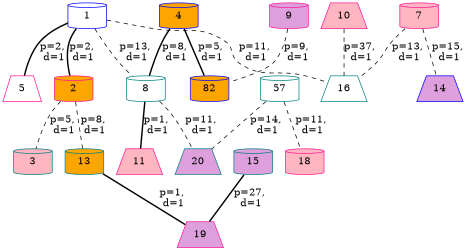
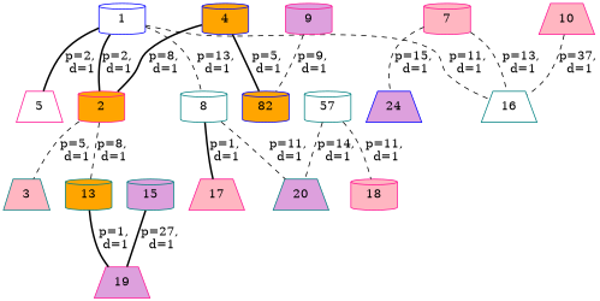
  graph {
    node [color=deeppink fillcolor=white shape=cylinder style=filled]
    edge [style=dashed]
    n1 [color=blue label=1]
    n2 [label=5 shape=trapezium]
    n3 [fillcolor=orange label=2]
    n4 [color=teal label=8]
    n5 [color=teal label=16 shape=trapezium]
-   n6 [color=teal fillcolor=lightpink label=3]
+   n6 [color=teal fillcolor=lightpink label=3 shape=trapezium]
    n7 [color=teal fillcolor=orange label=13]
-   n8 [color=blue fillcolor=plum label=14 shape=trapezium]
-   n9 [fillcolor=lightpink label=11 shape=trapezium]
+   n8 [color=blue fillcolor=plum label=24 shape=trapezium]
+   n9 [fillcolor=lightpink label=17 shape=trapezium]
    n10 [color=teal fillcolor=plum label=20 shape=trapezium]
    n11 [fillcolor=plum label=19 shape=trapezium]
    n12 [color=blue fillcolor=orange label=4]
    n13 [color=blue fillcolor=orange label=82]
    n14 [color=teal label=57]
    n15 [fillcolor=lightpink label=18]
    n16 [fillcolor=lightpink label=7]
    n17 [fillcolor=plum label=9]
    n18 [fillcolor=lightpink label=10 shape=trapezium]
    n19 [color=teal fillcolor=plum label=15]
    n1 -- n2 [label="p=2,\n d=1" style=bold]
    n1 -- n3 [label="p=2,\n d=1" style=bold]
    n1 -- n4 [label="p=13,\n d=1"]
    n1 -- n5 [label="p=11,\n d=1"]
    n3 -- n6 [label="p=5,\n d=1"]
    n3 -- n7 [label="p=8,\n d=1"]
    n4 -- n9 [label="p=1,\n d=1" style=bold]
    n4 -- n10 [label="p=11,\n d=1"]
    n7 -- n11 [label="p=1,\n d=1" style=bold]
-   n12 -- n4 [label="p=8,\n d=1" style=bold]
+   n12 -- n3 [label="p=8,\n d=1" style=bold]
    n12 -- n13 [label="p=5,\n d=1" style=bold]
    n14 -- n10 [label="p=14,\n d=1"]
    n14 -- n15 [label="p=11,\n d=1"]
    n16 -- n5 [label="p=13,\n d=1"]
    n16 -- n8 [label="p=15,\n d=1"]
    n17 -- n13 [label="p=9,\n d=1"]
    n18 -- n5 [label="p=37,\n d=1"]
    n19 -- n11 [label="p=27,\n d=1" style=bold]
  }
